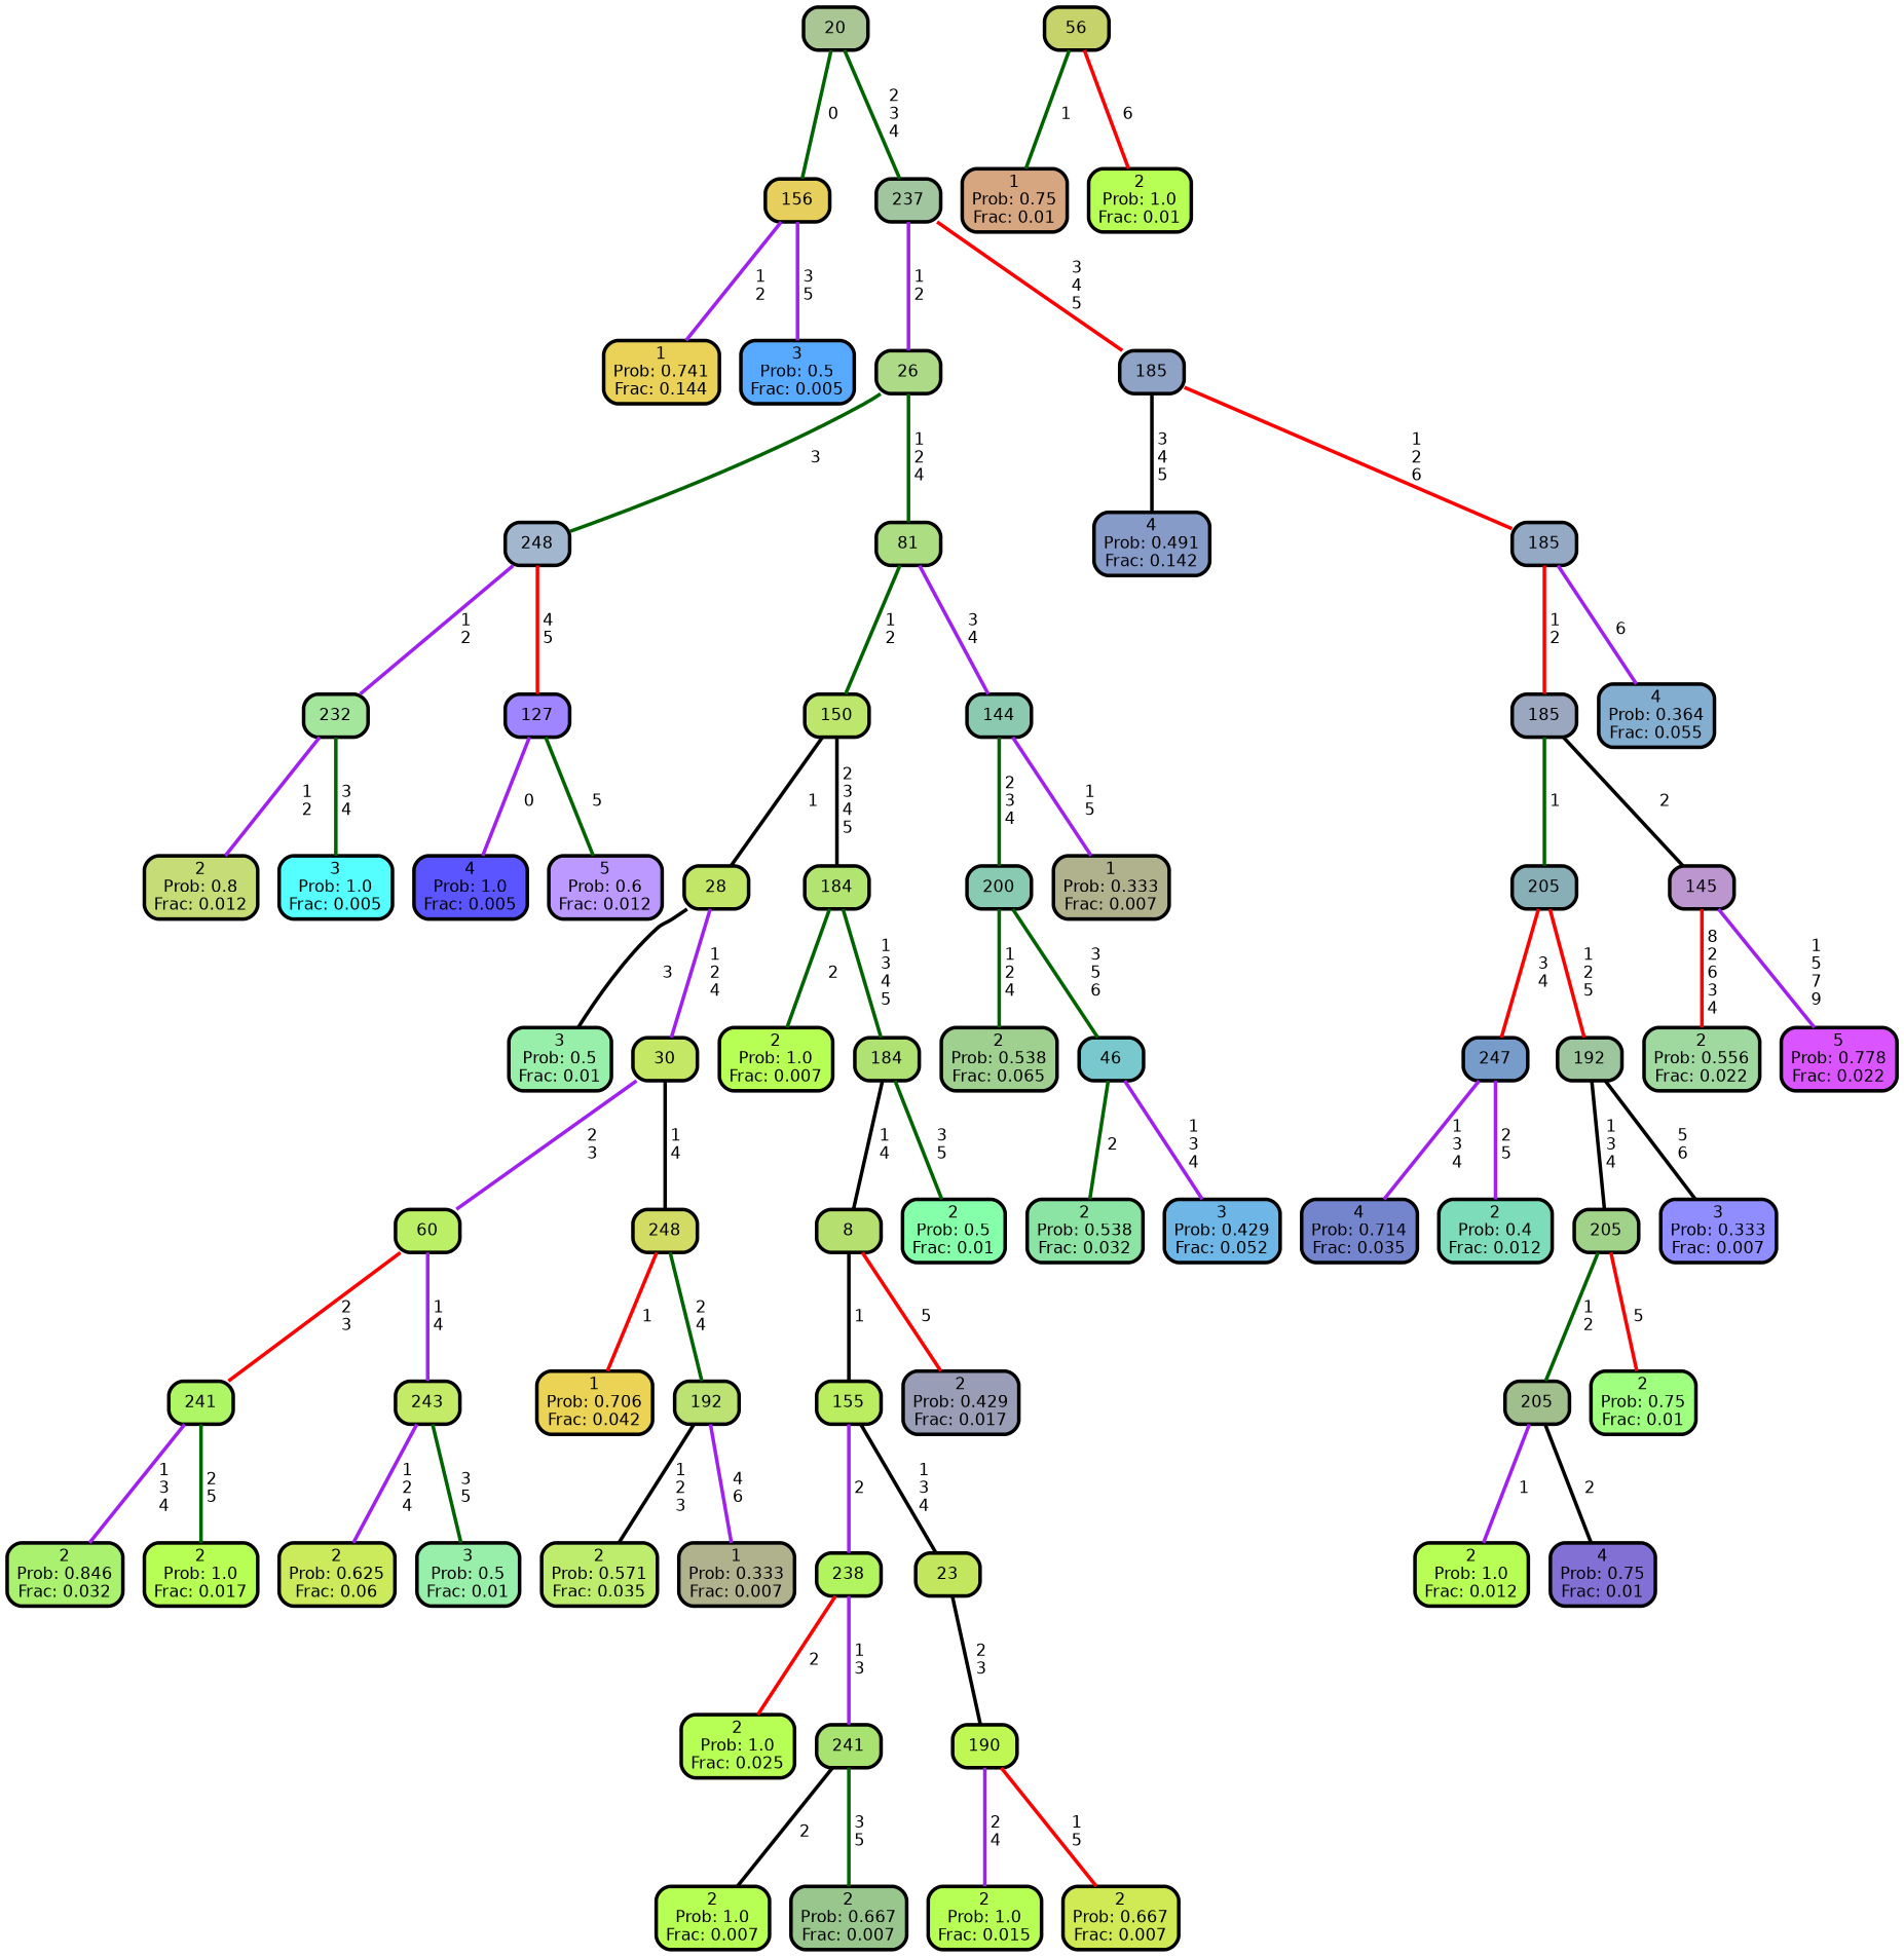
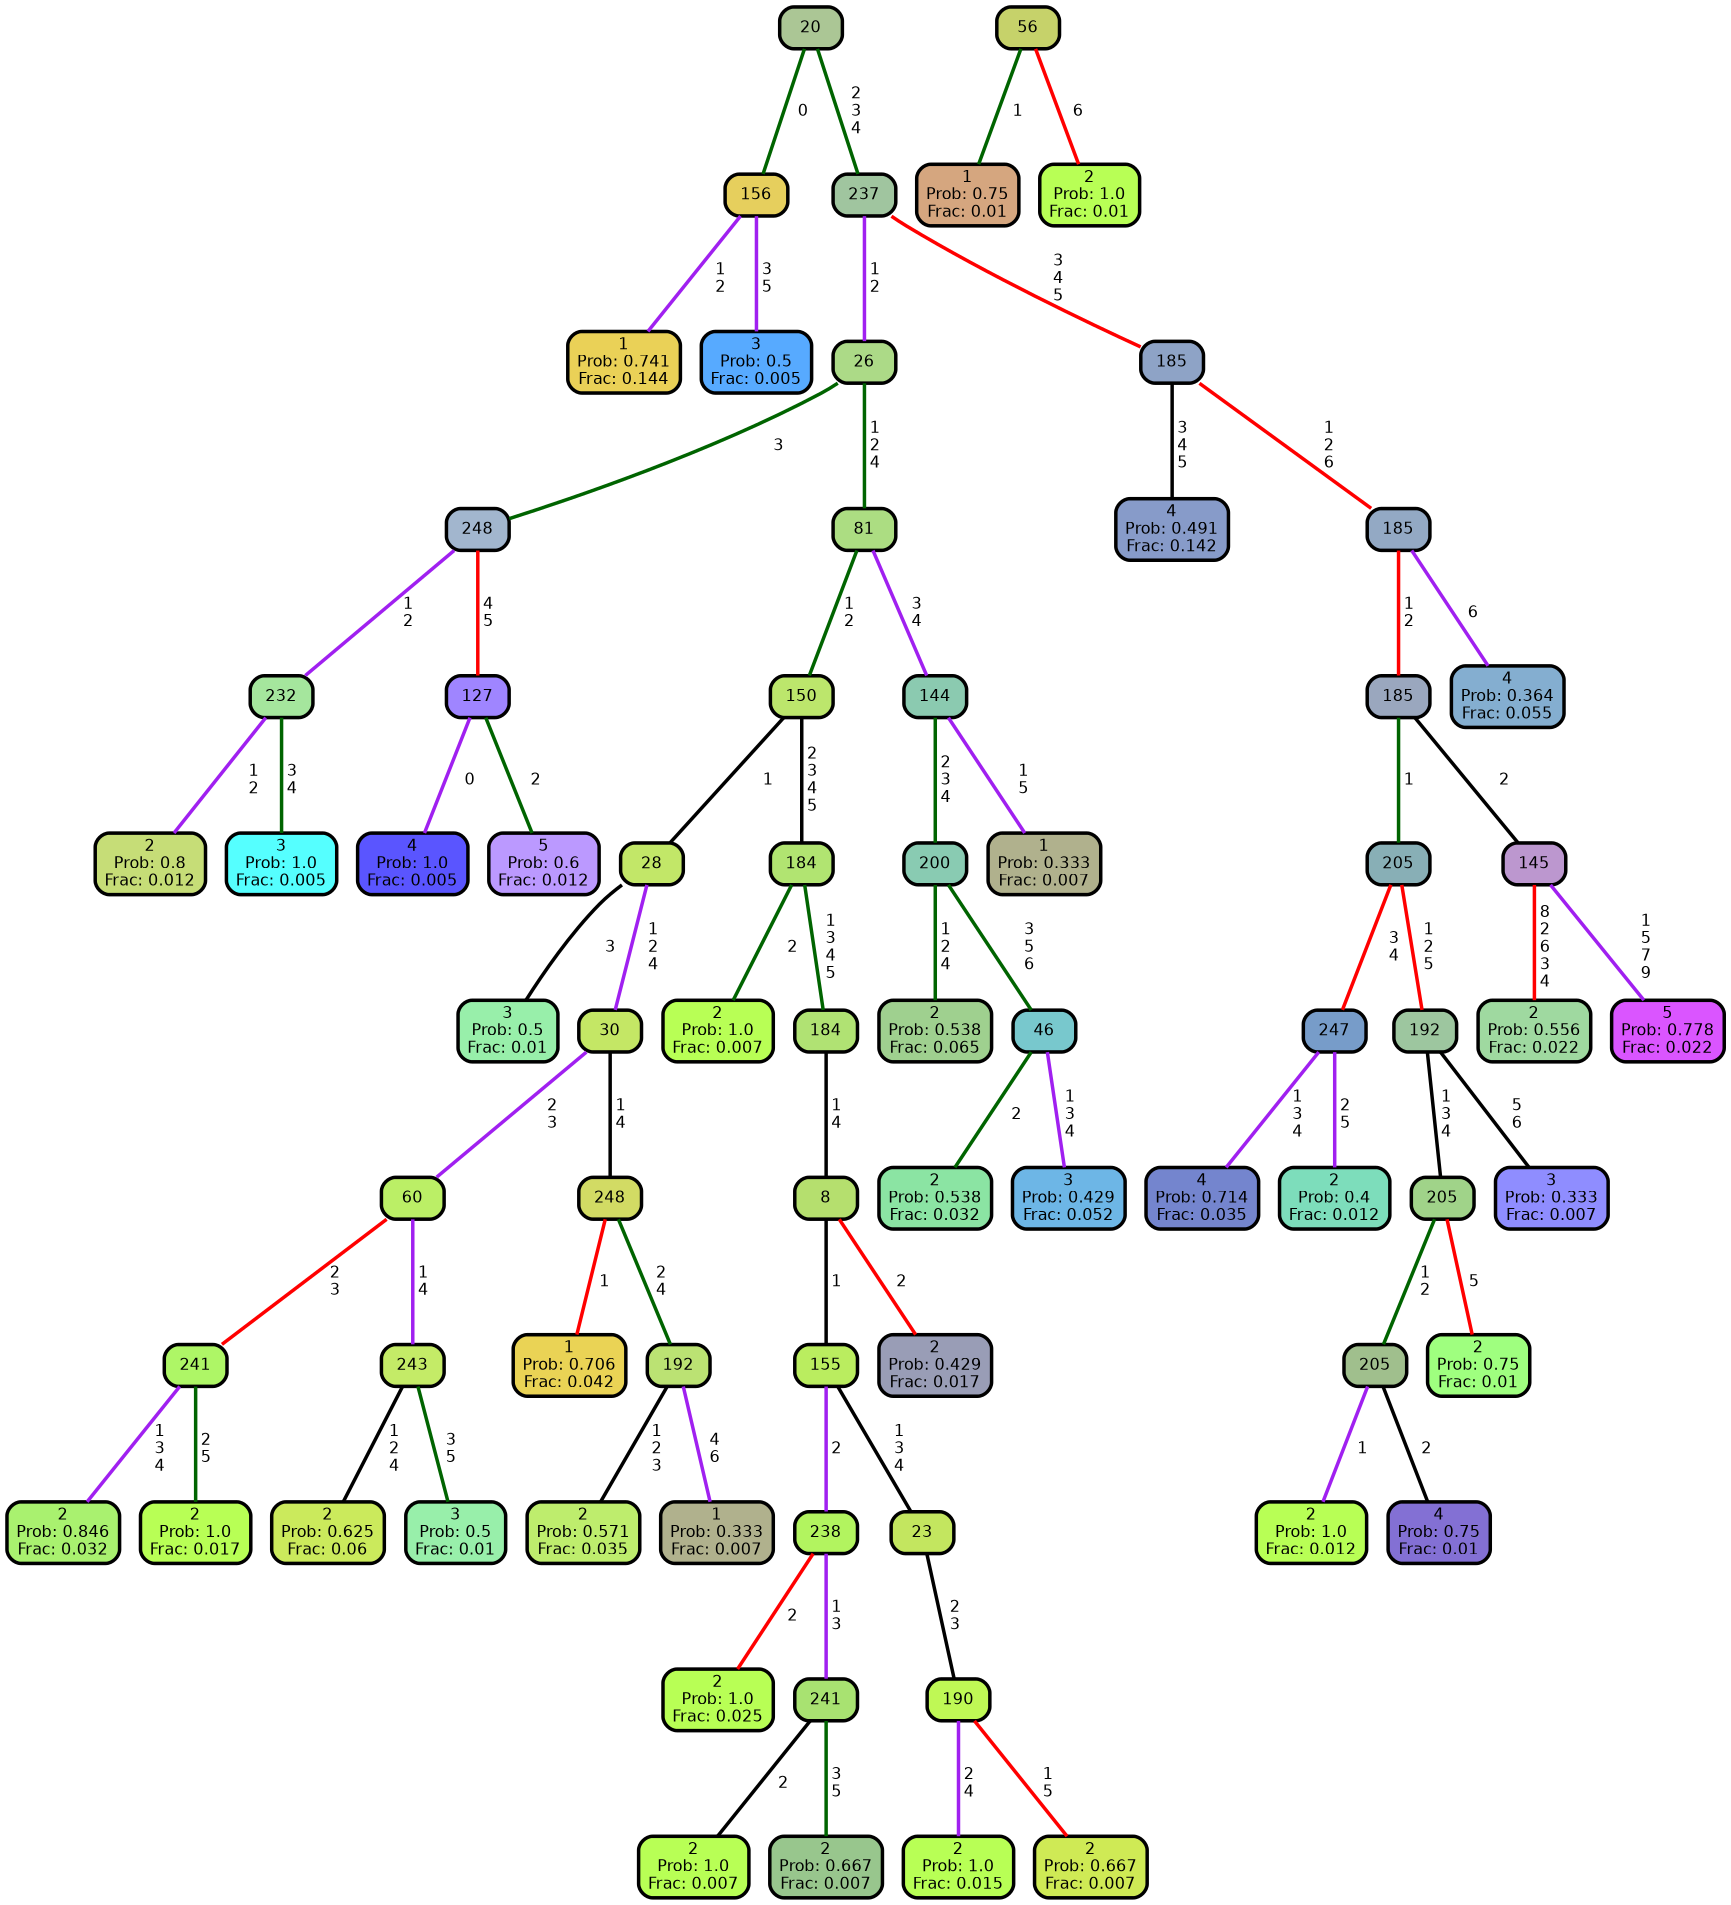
  graph {
    ranksep="0 equally"
    splines=straight
    node [color=black fillcolor="#b8ff55" fontcolor=black fontname=helvetica penwidth=3 shape=box style="filled, rounded"]
    edge [color=purple fontname=helvetica penwidth=3]
    n1 [fillcolor="#ead157" label="1\nProb: 0.741\nFrac: 0.144"]
    n2 [fillcolor="#e6cf5d" label=156]
    n3 [fillcolor="#57aaff" label="3\nProb: 0.5\nFrac: 0.005"]
    n4 [fillcolor="#abc695" label=20]
    n5 [fillcolor="#a0c59f" label=237]
    n6 [fillcolor="#acda87" label=26]
    n7 [fillcolor="#8ea3c6" label=185]
    n8 [fillcolor="#c6dd77" label="2\nProb: 0.8\nFrac: 0.012"]
    n9 [fillcolor="#a5e69d" label=232]
    n10 [fillcolor="#55ffff" label="3\nProb: 1.0\nFrac: 0.005"]
    n11 [fillcolor="#a2b6ce" label=248]
    n12 [fillcolor="#9f85ff" label=127]
    n13 [fillcolor="#5a55ff" label="4\nProb: 1.0\nFrac: 0.005"]
    n14 [fillcolor="#bb99ff" label="5\nProb: 0.6\nFrac: 0.012"]
    n15 [fillcolor="#acdd82" label=81]
    n16 [fillcolor="#bce66c" label=150]
    n17 [fillcolor="#8bcab0" label=144]
    n18 [fillcolor="#98efaa" label="3\nProb: 0.5\nFrac: 0.01"]
    n19 [fillcolor="#c2e768" label=28]
    n20 [fillcolor="#c4e765" label=30]
    n21 [fillcolor="#bbef66" label=60]
    n22 [fillcolor="#d2db64" label=248]
    n23 [fillcolor="#a9f16f" label="2\nProb: 0.846\nFrac: 0.032"]
    n24 [fillcolor="#aef666" label=241]
    n25 [label="2\nProb: 1.0\nFrac: 0.017"]
    n26 [fillcolor="#c4eb67" label=243]
    n27 [fillcolor="#cbea5c" label="2\nProb: 0.625\nFrac: 0.06"]
    n28 [fillcolor="#98efaa" label="3\nProb: 0.5\nFrac: 0.01"]
    n29 [fillcolor="#ead355" label="1\nProb: 0.706\nFrac: 0.042"]
    n30 [fillcolor="#bbe273" label=192]
    n31 [fillcolor="#beed6d" label="2\nProb: 0.571\nFrac: 0.035"]
    n32 [fillcolor="#b0b18d" label="1\nProb: 0.333\nFrac: 0.007"]
    n33 [fillcolor="#b1e471" label=184]
    n34 [label="2\nProb: 1.0\nFrac: 0.007"]
    n35 [fillcolor="#b0e273" label=184]
    n36 [fillcolor="#b5df6e" label=8]
-   n37 [fillcolor="#86ffaa" label="2\nProb: 0.5\nFrac: 0.01"]
    n38 [label="2\nProb: 1.0\nFrac: 0.025"]
    n39 [fillcolor="#b2f45f" label=238]
    n40 [fillcolor="#a8e271" label=241]
    n41 [label="2\nProb: 1.0\nFrac: 0.007"]
    n42 [fillcolor="#98c68d" label="2\nProb: 0.667\nFrac: 0.007"]
    n43 [fillcolor="#baed5f" label=155]
    n44 [fillcolor="#c3e65f" label=23]
    n45 [fillcolor="#bff855" label=190]
    n46 [label="2\nProb: 1.0\nFrac: 0.015"]
    n47 [fillcolor="#cfea55" label="2\nProb: 0.667\nFrac: 0.007"]
    n48 [fillcolor="#c6d26a" label=56]
    n49 [fillcolor="#d5a67f" label="1\nProb: 0.75\nFrac: 0.01"]
    n50 [label="2\nProb: 1.0\nFrac: 0.01"]
    n51 [fillcolor="#999db6" label="2\nProb: 0.429\nFrac: 0.017"]
    n52 [fillcolor="#89cbb2" label=200]
    n53 [fillcolor="#b0b18d" label="1\nProb: 0.333\nFrac: 0.007"]
    n54 [fillcolor="#9fd08f" label="2\nProb: 0.538\nFrac: 0.065"]
    n55 [fillcolor="#78c8cd" label=46]
    n56 [fillcolor="#8be4a3" label="2\nProb: 0.538\nFrac: 0.032"]
    n57 [fillcolor="#6db6e6" label="3\nProb: 0.429\nFrac: 0.052"]
    n58 [fillcolor="#879bc9" label="4\nProb: 0.491\nFrac: 0.142"]
    n59 [fillcolor="#93a9c4" label=185]
    n60 [fillcolor="#9aa7be" label=185]
    n61 [fillcolor="#84aed0" label="4\nProb: 0.364\nFrac: 0.055"]
    n62 [fillcolor="#7485ce" label="4\nProb: 0.714\nFrac: 0.035"]
    n63 [fillcolor="#779cc9" label=247]
    n64 [fillcolor="#7dddbb" label="2\nProb: 0.4\nFrac: 0.012"]
    n65 [fillcolor="#88afb6" label=205]
    n66 [fillcolor="#9dc69f" label=192]
    n67 [fillcolor="#a0d389" label=205]
    n68 [fillcolor="#8f8dff" label="3\nProb: 0.333\nFrac: 0.007"]
    n69 [label="2\nProb: 1.0\nFrac: 0.012"]
    n70 [fillcolor="#a0bf8d" label=205]
    n71 [fillcolor="#8370d4" label="4\nProb: 0.75\nFrac: 0.01"]
    n72 [fillcolor="#9fff7f" label="2\nProb: 0.75\nFrac: 0.01"]
    n73 [fillcolor="#bc97cf" label=145]
    n74 [fillcolor="#9fd9a0" label="2\nProb: 0.556\nFrac: 0.022"]
    n75 [fillcolor="#da55ff" label="5\nProb: 0.778\nFrac: 0.022"]
    subgraph sub_1 {
      rank=same
    }
    n2 -- n1 [label=" 1\n 2"]
    n2 -- n3 [label=" 3\n 5"]
    n4 -- n2 [color=darkgreen label=" 0"]
    n4 -- n5 [color=darkgreen label=" 2\n 3\n 4"]
    n5 -- n6 [label=" 1\n 2"]
    n5 -- n7 [color=red label=" 3\n 4\n 5"]
    n6 -- n11 [color=darkgreen label=" 3"]
    n6 -- n15 [color=darkgreen label=" 1\n 2\n 4"]
    n7 -- n58 [color=black label=" 3\n 4\n 5"]
    n7 -- n59 [color=red label=" 1\n 2\n 6"]
    n9 -- n8 [label=" 1\n 2"]
    n9 -- n10 [color=darkgreen label=" 3\n 4"]
    n11 -- n9 [label=" 1\n 2"]
    n11 -- n12 [color=red label=" 4\n 5"]
    n12 -- n13 [label=" 0"]
-   n12 -- n14 [color=darkgreen label=" 5"]
+   n12 -- n14 [color=darkgreen label=" 2"]
    n15 -- n16 [color=darkgreen label=" 1\n 2"]
    n15 -- n17 [label=" 3\n 4"]
    n16 -- n19 [color=black label=" 1"]
    n16 -- n33 [color=black label=" 2\n 3\n 4\n 5"]
    n17 -- n52 [color=darkgreen label=" 2\n 3\n 4"]
    n17 -- n53 [label=" 1\n 5"]
    n19 -- n18 [color=black label=" 3"]
    n19 -- n20 [label=" 1\n 2\n 4"]
    n20 -- n21 [label=" 2\n 3"]
    n20 -- n22 [color=black label=" 1\n 4"]
    n21 -- n24 [color=red label=" 2\n 3"]
    n21 -- n26 [label=" 1\n 4"]
    n22 -- n29 [color=red label=" 1"]
    n22 -- n30 [color=darkgreen label=" 2\n 4"]
    n24 -- n23 [label=" 1\n 3\n 4"]
    n24 -- n25 [color=darkgreen label=" 2\n 5"]
-   n26 -- n27 [label=" 1\n 2\n 4"]
+   n26 -- n27 [color=black label=" 1\n 2\n 4"]
    n26 -- n28 [color=darkgreen label=" 3\n 5"]
    n30 -- n31 [color=black label=" 1\n 2\n 3"]
    n30 -- n32 [label=" 4\n 6"]
    n33 -- n34 [color=darkgreen label=" 2"]
    n33 -- n35 [color=darkgreen label=" 1\n 3\n 4\n 5"]
    n35 -- n36 [color=black label=" 1\n 4"]
-   n35 -- n37 [color=darkgreen label=" 3\n 5"]
    n36 -- n43 [color=black label=" 1"]
-   n36 -- n51 [color=red label=" 5"]
+   n36 -- n51 [color=red label=" 2"]
    n39 -- n38 [color=red label=" 2"]
    n39 -- n40 [label=" 1\n 3"]
    n40 -- n41 [color=black label=" 2"]
    n40 -- n42 [color=darkgreen label=" 3\n 5"]
    n43 -- n39 [label=" 2"]
    n43 -- n44 [color=black label=" 1\n 3\n 4"]
    n44 -- n45 [color=black label=" 2\n 3"]
    n45 -- n46 [label=" 2\n 4"]
    n45 -- n47 [color=red label=" 1\n 5"]
    n48 -- n49 [color=darkgreen label=" 1"]
    n48 -- n50 [color=red label=" 6"]
    n52 -- n54 [color=darkgreen label=" 1\n 2\n 4"]
    n52 -- n55 [color=darkgreen label=" 3\n 5\n 6"]
    n55 -- n56 [color=darkgreen label=" 2"]
    n55 -- n57 [label=" 1\n 3\n 4"]
    n59 -- n60 [color=red label=" 1\n 2"]
    n59 -- n61 [label=" 6"]
    n60 -- n65 [color=darkgreen label=" 1"]
    n60 -- n73 [color=black label=" 2"]
    n63 -- n62 [label=" 1\n 3\n 4"]
    n63 -- n64 [label=" 2\n 5"]
    n65 -- n63 [color=red label=" 3\n 4"]
    n65 -- n66 [color=red label=" 1\n 2\n 5"]
    n66 -- n67 [color=black label=" 1\n 3\n 4"]
    n66 -- n68 [color=black label=" 5\n 6"]
    n67 -- n70 [color=darkgreen label=" 1\n 2"]
    n67 -- n72 [color=red label=" 5"]
    n70 -- n69 [label=" 1"]
    n70 -- n71 [color=black label=" 2"]
    n73 -- n74 [color=red label=" 8\n 2\n 6\n 3\n 4"]
    n73 -- n75 [label=" 1\n 5\n 7\n 9"]
  }
